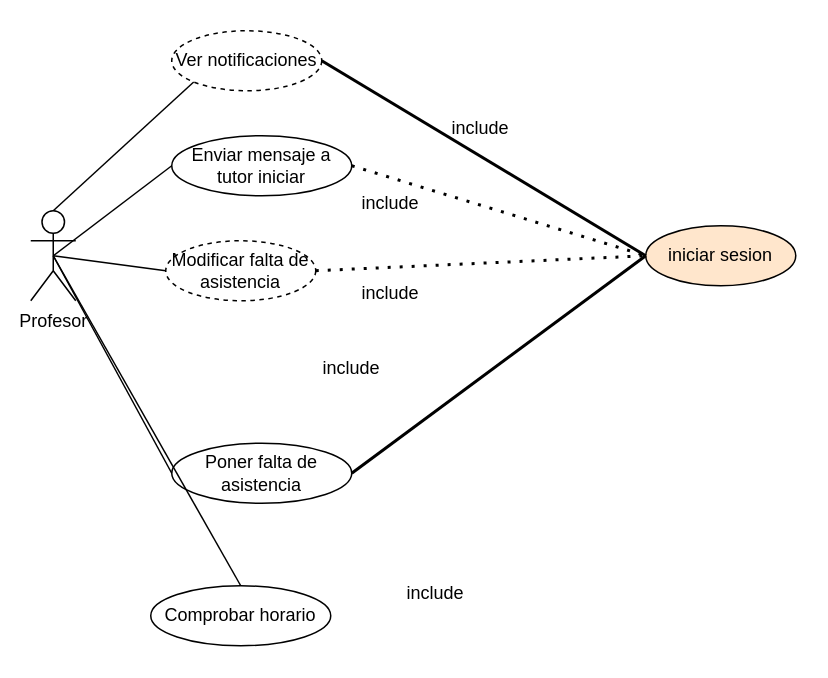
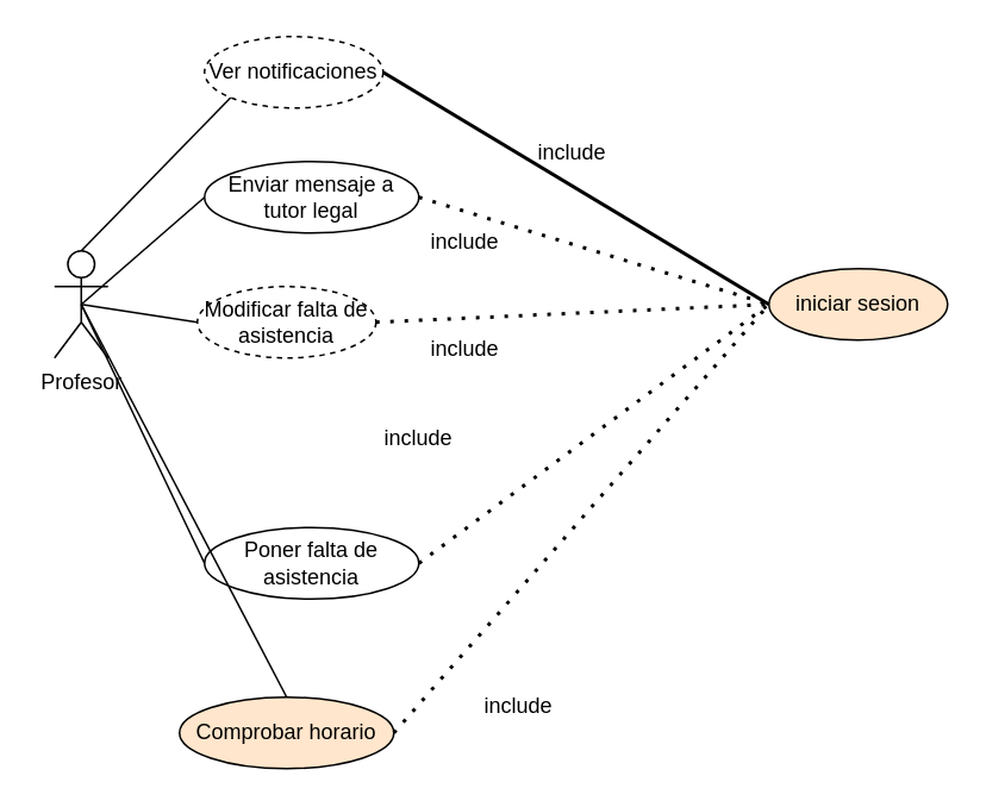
  <mxCell id="0" />
  <mxCell id="1" parent="0" />
- <mxCell id="2" value="Profesor" style="shape=umlActor;verticalLabelPosition=bottom;verticalAlign=top;html=1;outlineConnect=0;" parent="1" vertex="1"><mxGeometry x="20" y="140" width="30" height="60" as="geometry" /></mxCell>
+ <mxCell id="2" value="Profesor" style="shape=umlActor;verticalLabelPosition=bottom;verticalAlign=top;html=1;outlineConnect=0;" parent="1" vertex="1"><mxGeometry x="30" y="140" width="30" height="60" as="geometry" /></mxCell>
  <mxCell id="3" value="Ver notificaciones" style="ellipse;whiteSpace=wrap;html=1;dashed=1;" parent="1" vertex="1"><mxGeometry x="114" y="20" width="100" height="40" as="geometry" /></mxCell>
- <mxCell id="4" value="Enviar mensaje a tutor iniciar" style="ellipse;whiteSpace=wrap;html=1;" parent="1" vertex="1"><mxGeometry x="114" y="90" width="120" height="40" as="geometry" /></mxCell>
+ <mxCell id="4" value="Enviar mensaje a tutor legal" style="ellipse;whiteSpace=wrap;html=1;" parent="1" vertex="1"><mxGeometry x="114" y="90" width="120" height="40" as="geometry" /></mxCell>
  <mxCell id="5" value="Poner falta de asistencia" style="ellipse;whiteSpace=wrap;html=1;" parent="1" vertex="1"><mxGeometry x="114" y="295" width="120" height="40" as="geometry" /></mxCell>
- <mxCell id="6" value="Comprobar horario" style="ellipse;whiteSpace=wrap;html=1;" parent="1" vertex="1"><mxGeometry x="100" y="390" width="120" height="40" as="geometry" /></mxCell>
+ <mxCell id="6" value="Comprobar horario" style="ellipse;whiteSpace=wrap;html=1;fillColor=#ffe6cc;" parent="1" vertex="1"><mxGeometry x="100" y="390" width="120" height="40" as="geometry" /></mxCell>
  <mxCell id="7" value="Modificar falta de asistencia" style="ellipse;whiteSpace=wrap;html=1;dashed=1;" parent="1" vertex="1"><mxGeometry x="110" y="160" width="100" height="40" as="geometry" /></mxCell>
  <mxCell id="8" value="iniciar sesion" style="ellipse;whiteSpace=wrap;html=1;fillColor=#ffe6cc;" parent="1" vertex="1"><mxGeometry x="430" y="150" width="100" height="40" as="geometry" /></mxCell>
- <mxCell id="9" value="" style="endArrow=none;dashed=0;html=1;dashPattern=1 3;strokeWidth=2;rounded=0;entryX=0;entryY=0.5;entryDx=0;entryDy=0;exitX=1;exitY=0.5;exitDx=0;exitDy=0;" edge="1" parent="1" source="5" target="8"><mxGeometry width="50" height="50" relative="1" as="geometry"><mxPoint x="300" y="260" as="sourcePoint" /><mxPoint x="350" y="210" as="targetPoint" /></mxGeometry></mxCell>
+ <mxCell id="9" value="" style="endArrow=none;dashed=1;html=1;dashPattern=1 3;strokeWidth=2;rounded=0;entryX=0;entryY=0.5;entryDx=0;entryDy=0;exitX=1;exitY=0.5;exitDx=0;exitDy=0;" edge="1" parent="1" source="5" target="8"><mxGeometry width="50" height="50" relative="1" as="geometry"><mxPoint x="300" y="260" as="sourcePoint" /><mxPoint x="350" y="210" as="targetPoint" /></mxGeometry></mxCell>
+ <mxCell id="10" value="" style="endArrow=none;dashed=1;html=1;dashPattern=1 3;strokeWidth=2;rounded=0;entryX=0;entryY=0.5;entryDx=0;entryDy=0;exitX=1;exitY=0.5;exitDx=0;exitDy=0;" edge="1" parent="1" source="6" target="8"><mxGeometry width="50" height="50" relative="1" as="geometry"><mxPoint x="260" y="260" as="sourcePoint" /><mxPoint x="440" y="180" as="targetPoint" /></mxGeometry></mxCell>
  <mxCell id="11" value="" style="endArrow=none;dashed=1;html=1;dashPattern=1 3;strokeWidth=2;rounded=0;entryX=0;entryY=0.5;entryDx=0;entryDy=0;exitX=1;exitY=0.5;exitDx=0;exitDy=0;" edge="1" parent="1" source="7" target="8"><mxGeometry width="50" height="50" relative="1" as="geometry"><mxPoint x="190" y="330" as="sourcePoint" /><mxPoint x="440" y="180" as="targetPoint" /></mxGeometry></mxCell>
  <mxCell id="12" value="" style="endArrow=none;dashed=1;html=1;dashPattern=1 3;strokeWidth=2;rounded=0;entryX=0;entryY=0.5;entryDx=0;entryDy=0;exitX=1;exitY=0.5;exitDx=0;exitDy=0;" edge="1" parent="1" source="4" target="8"><mxGeometry width="50" height="50" relative="1" as="geometry"><mxPoint x="310" y="180" as="sourcePoint" /><mxPoint x="440" y="180" as="targetPoint" /></mxGeometry></mxCell>
  <mxCell id="13" value="" style="endArrow=none;dashed=0;html=1;dashPattern=1 3;strokeWidth=2;rounded=0;entryX=0;entryY=0.5;entryDx=0;entryDy=0;exitX=1;exitY=0.5;exitDx=0;exitDy=0;" edge="1" parent="1" source="3" target="8"><mxGeometry width="50" height="50" relative="1" as="geometry"><mxPoint x="260" y="110" as="sourcePoint" /><mxPoint x="440" y="180" as="targetPoint" /></mxGeometry></mxCell>
  <mxCell id="14" value="" style="endArrow=none;html=1;rounded=0;entryX=0;entryY=1;entryDx=0;entryDy=0;exitX=0.5;exitY=0;exitDx=0;exitDy=0;exitPerimeter=0;" edge="1" parent="1" source="2" target="3"><mxGeometry width="50" height="50" relative="1" as="geometry"><mxPoint x="-130" y="210" as="sourcePoint" /><mxPoint x="-80" y="160" as="targetPoint" /></mxGeometry></mxCell>
  <mxCell id="15" value="" style="endArrow=none;html=1;rounded=0;entryX=0;entryY=0.5;entryDx=0;entryDy=0;exitX=0.5;exitY=0.5;exitDx=0;exitDy=0;exitPerimeter=0;" edge="1" parent="1" source="2" target="4"><mxGeometry width="50" height="50" relative="1" as="geometry"><mxPoint x="45" y="150" as="sourcePoint" /><mxPoint x="85" y="64" as="targetPoint" /></mxGeometry></mxCell>
  <mxCell id="16" value="" style="endArrow=none;html=1;rounded=0;entryX=0;entryY=0.5;entryDx=0;entryDy=0;exitX=0.5;exitY=0.5;exitDx=0;exitDy=0;exitPerimeter=0;" edge="1" parent="1" source="2" target="7"><mxGeometry width="50" height="50" relative="1" as="geometry"><mxPoint x="45" y="180" as="sourcePoint" /><mxPoint x="124" y="120" as="targetPoint" /></mxGeometry></mxCell>
  <mxCell id="17" value="" style="endArrow=none;html=1;rounded=0;entryX=0;entryY=0.5;entryDx=0;entryDy=0;exitX=0.5;exitY=0.5;exitDx=0;exitDy=0;exitPerimeter=0;" edge="1" parent="1" source="2" target="5"><mxGeometry width="50" height="50" relative="1" as="geometry"><mxPoint x="45" y="180" as="sourcePoint" /><mxPoint x="150" y="190" as="targetPoint" /></mxGeometry></mxCell>
  <mxCell id="18" value="" style="endArrow=none;html=1;rounded=0;entryX=0.5;entryY=0;entryDx=0;entryDy=0;exitX=0.5;exitY=0.5;exitDx=0;exitDy=0;exitPerimeter=0;" edge="1" parent="1" source="2" target="6"><mxGeometry width="50" height="50" relative="1" as="geometry"><mxPoint x="45" y="180" as="sourcePoint" /><mxPoint x="140" y="260" as="targetPoint" /></mxGeometry></mxCell>
  <mxCell id="19" value="include" style="text;html=1;strokeColor=none;fillColor=none;align=center;verticalAlign=middle;whiteSpace=wrap;rounded=0;" vertex="1" parent="1"><mxGeometry x="290" y="70" width="60" height="30" as="geometry" /></mxCell>
  <mxCell id="20" value="include" style="text;html=1;strokeColor=none;fillColor=none;align=center;verticalAlign=middle;whiteSpace=wrap;rounded=0;" vertex="1" parent="1"><mxGeometry x="230" y="120" width="60" height="30" as="geometry" /></mxCell>
  <mxCell id="21" value="include" style="text;html=1;strokeColor=none;fillColor=none;align=center;verticalAlign=middle;whiteSpace=wrap;rounded=0;" vertex="1" parent="1"><mxGeometry x="230" y="180" width="60" height="30" as="geometry" /></mxCell>
  <mxCell id="22" value="include" style="text;html=1;strokeColor=none;fillColor=none;align=center;verticalAlign=middle;whiteSpace=wrap;rounded=0;" vertex="1" parent="1"><mxGeometry x="204" y="230" width="60" height="30" as="geometry" /></mxCell>
  <mxCell id="23" value="include" style="text;html=1;strokeColor=none;fillColor=none;align=center;verticalAlign=middle;whiteSpace=wrap;rounded=0;" vertex="1" parent="1"><mxGeometry x="260" y="380" width="60" height="30" as="geometry" /></mxCell>
